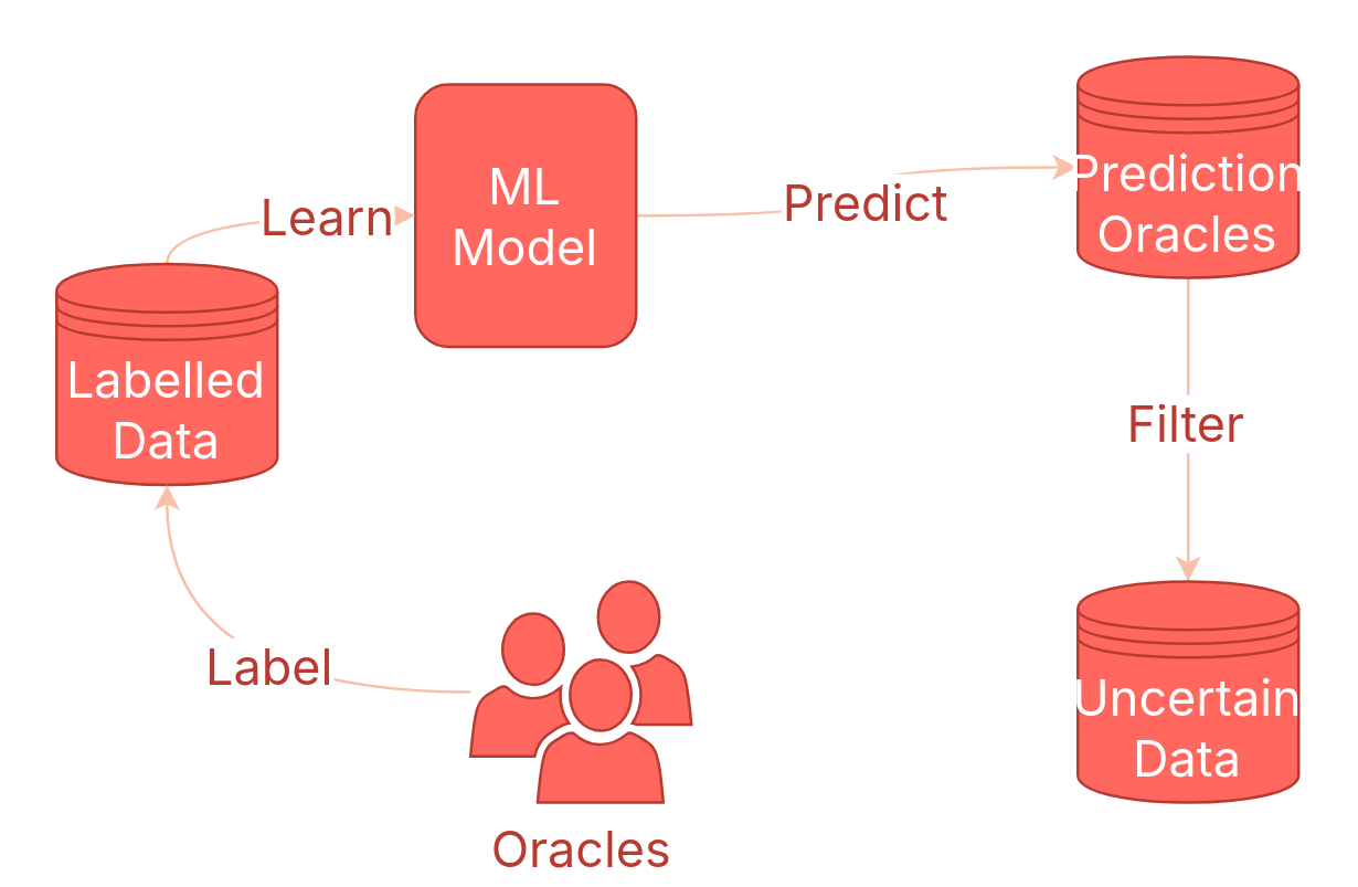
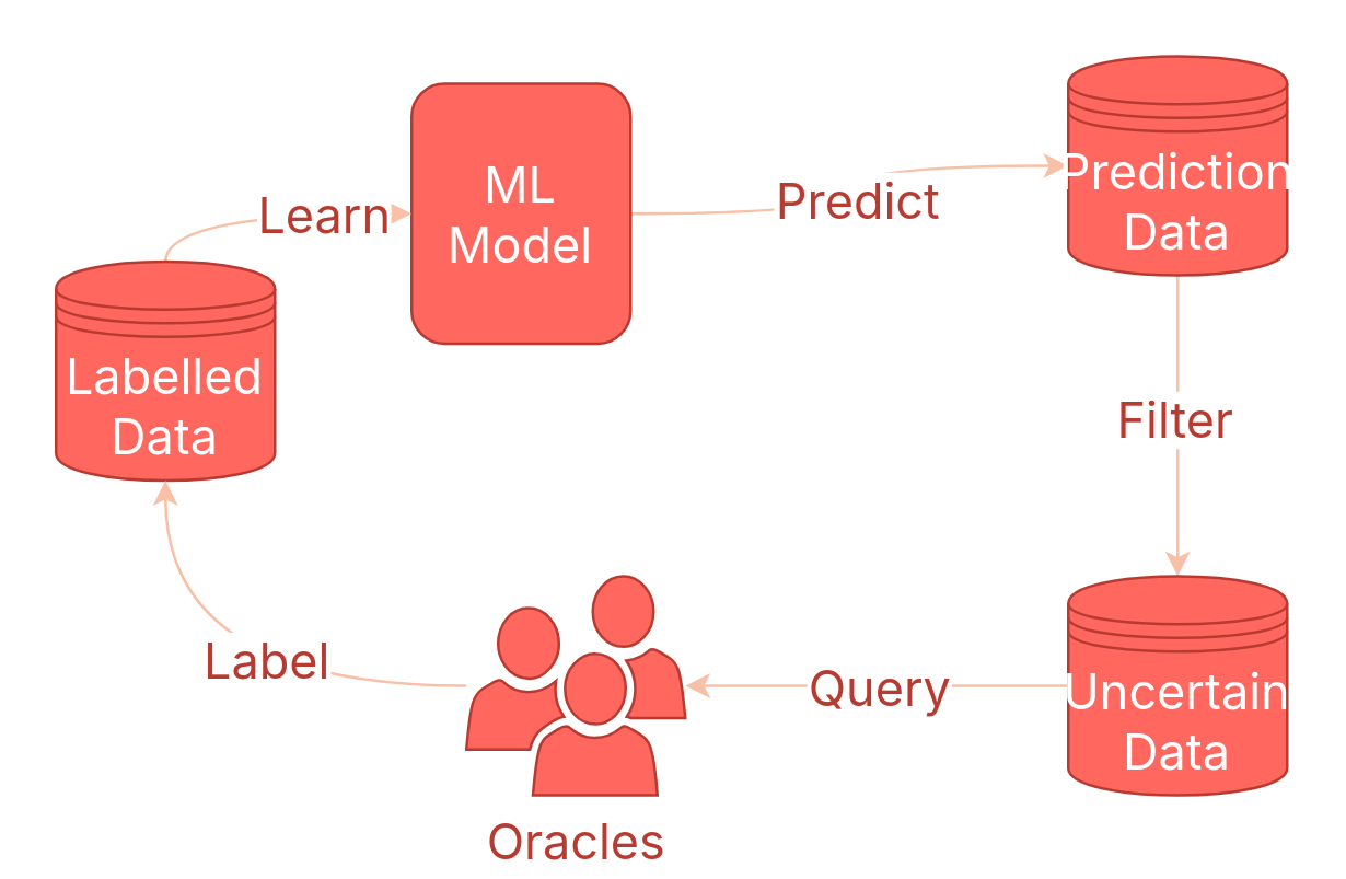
  <mxCell id="0" />
  <mxCell id="1" parent="0" />
  <mxCell id="2" style="edgeStyle=orthogonalEdgeStyle;curved=1;html=1;fontFamily=inter;fontSource=https%3A%2F%2Ffonts.googleapis.com%2Fcss%3Ffamily%3Dinter;fontSize=18;strokeColor=#F8C0A7;" parent="1" source="4" target="10" edge="1"><mxGeometry relative="1" as="geometry" /></mxCell>
  <mxCell id="3" value="&lt;font face=&quot;inter&quot; data-font-src=&quot;https://fonts.googleapis.com/css?family=inter&quot; style=&quot;font-size: 18px&quot; color=&quot;#b83b32&quot;&gt;Predict&lt;/font&gt;" style="edgeLabel;html=1;align=center;verticalAlign=middle;resizable=0;points=[];" vertex="1" connectable="0" parent="2"><mxGeometry x="-0.067" y="-2" relative="1" as="geometry"><mxPoint y="-2" as="offset" /></mxGeometry></mxCell>
  <mxCell id="4" value="&lt;span style=&quot;background-color: rgb(255 , 103 , 95)&quot;&gt;&lt;font style=&quot;font-size: 18px&quot; color=&quot;#ffffff&quot; data-font-src=&quot;https://fonts.googleapis.com/css?family=inter&quot; face=&quot;inter&quot;&gt;ML Model&lt;/font&gt;&lt;/span&gt;" style="rounded=1;whiteSpace=wrap;html=1;fillColor=#FF675F;fontColor=#333333;strokeColor=#B83B32;strokeWidth=1;" parent="1" vertex="1"><mxGeometry x="150" y="30" width="80" height="95" as="geometry" /></mxCell>
  <mxCell id="5" style="edgeStyle=orthogonalEdgeStyle;html=1;exitX=0.5;exitY=0;exitDx=0;exitDy=0;entryX=0;entryY=0.5;entryDx=0;entryDy=0;fontFamily=inter;fontSource=https%3A%2F%2Ffonts.googleapis.com%2Fcss%3Ffamily%3Dinter;fontSize=18;strokeColor=#F8C0A7;curved=1;" parent="1" source="7" target="4" edge="1"><mxGeometry relative="1" as="geometry" /></mxCell>
  <mxCell id="6" value="&lt;font face=&quot;inter&quot; data-font-src=&quot;https://fonts.googleapis.com/css?family=inter&quot; style=&quot;font-size: 18px&quot; color=&quot;#b83b32&quot;&gt;Learn&lt;/font&gt;" style="edgeLabel;html=1;align=center;verticalAlign=middle;resizable=0;points=[];" vertex="1" connectable="0" parent="5"><mxGeometry x="0.106" y="-9" relative="1" as="geometry"><mxPoint x="16" y="-9" as="offset" /></mxGeometry></mxCell>
  <mxCell id="7" value="&lt;font face=&quot;inter&quot; data-font-src=&quot;https://fonts.googleapis.com/css?family=inter&quot; style=&quot;font-size: 18px&quot; color=&quot;#ffffff&quot;&gt;Labelled&lt;br&gt;Data&lt;/font&gt;" style="shape=datastore;whiteSpace=wrap;html=1;fillColor=#FF675F;strokeColor=#B83B32;" parent="1" vertex="1"><mxGeometry x="20" y="95" width="80" height="80" as="geometry" /></mxCell>
  <mxCell id="8" value="" style="edgeStyle=orthogonalEdgeStyle;curved=1;html=1;fontFamily=inter;fontSource=https%3A%2F%2Ffonts.googleapis.com%2Fcss%3Ffamily%3Dinter;fontSize=18;strokeColor=#F8C0A7;" parent="1" source="10" target="13" edge="1"><mxGeometry relative="1" as="geometry" /></mxCell>
  <mxCell id="9" value="&lt;font face=&quot;inter&quot; data-font-src=&quot;https://fonts.googleapis.com/css?family=inter&quot; style=&quot;font-size: 18px&quot; color=&quot;#b83b32&quot;&gt;Filter&lt;/font&gt;" style="edgeLabel;html=1;align=center;verticalAlign=middle;resizable=0;points=[];" vertex="1" connectable="0" parent="8"><mxGeometry x="-0.054" y="-2" relative="1" as="geometry"><mxPoint as="offset" /></mxGeometry></mxCell>
- <mxCell id="10" value="&lt;font style=&quot;font-size: 18px&quot; face=&quot;inter&quot; data-font-src=&quot;https://fonts.googleapis.com/css?family=inter&quot; color=&quot;#ffffff&quot;&gt;&lt;font data-font-src=&quot;https://fonts.googleapis.com/css?family=inter&quot; style=&quot;font-size: 18px&quot;&gt;Prediction&lt;br&gt;&lt;/font&gt;Oracles&lt;/font&gt;" style="shape=datastore;whiteSpace=wrap;html=1;fillColor=#FF675F;strokeColor=#B83B32;" parent="1" vertex="1"><mxGeometry x="390" y="20" width="80" height="80" as="geometry" /></mxCell>
+ <mxCell id="10" value="&lt;font style=&quot;font-size: 18px&quot; face=&quot;inter&quot; data-font-src=&quot;https://fonts.googleapis.com/css?family=inter&quot; color=&quot;#ffffff&quot;&gt;&lt;font data-font-src=&quot;https://fonts.googleapis.com/css?family=inter&quot; style=&quot;font-size: 18px&quot;&gt;Prediction&lt;br&gt;&lt;/font&gt;Data&lt;/font&gt;" style="shape=datastore;whiteSpace=wrap;html=1;fillColor=#FF675F;strokeColor=#B83B32;" parent="1" vertex="1"><mxGeometry x="390" y="20" width="80" height="80" as="geometry" /></mxCell>
+ <mxCell id="11" style="edgeStyle=orthogonalEdgeStyle;curved=1;html=1;fontFamily=inter;fontSource=https%3A%2F%2Ffonts.googleapis.com%2Fcss%3Ffamily%3Dinter;fontSize=18;strokeColor=#F8C0A7;" parent="1" source="13" target="16" edge="1"><mxGeometry relative="1" as="geometry" /></mxCell>
+ <mxCell id="12" value="&lt;font style=&quot;font-size: 18px&quot; color=&quot;#b83b32&quot; face=&quot;inter&quot; data-font-src=&quot;https://fonts.googleapis.com/css?family=inter&quot;&gt;Query&lt;/font&gt;" style="edgeLabel;html=1;align=center;verticalAlign=middle;resizable=0;points=[];" vertex="1" connectable="0" parent="11"><mxGeometry x="-0.029" y="2" relative="1" as="geometry"><mxPoint x="-2" y="-2" as="offset" /></mxGeometry></mxCell>
  <mxCell id="13" value="&lt;font face=&quot;inter&quot; color=&quot;#ffffff&quot;&gt;&lt;span style=&quot;font-size: 18px&quot;&gt;Uncertain Data&lt;/span&gt;&lt;/font&gt;" style="shape=datastore;whiteSpace=wrap;html=1;fillColor=#FF675F;strokeColor=#B83B32;" parent="1" vertex="1"><mxGeometry x="390" y="210" width="80" height="80" as="geometry" /></mxCell>
  <mxCell id="14" style="edgeStyle=orthogonalEdgeStyle;curved=1;html=1;entryX=0.5;entryY=1;entryDx=0;entryDy=0;fontFamily=inter;fontSource=https%3A%2F%2Ffonts.googleapis.com%2Fcss%3Ffamily%3Dinter;fontSize=18;strokeColor=#F8C0A7;" parent="1" source="16" target="7" edge="1"><mxGeometry relative="1" as="geometry" /></mxCell>
  <mxCell id="15" value="&lt;font face=&quot;inter&quot; data-font-src=&quot;https://fonts.googleapis.com/css?family=inter&quot; style=&quot;font-size: 18px&quot; color=&quot;#b83b32&quot;&gt;Label&lt;/font&gt;" style="edgeLabel;html=1;align=center;verticalAlign=middle;resizable=0;points=[];fontColor=#FFFFFF;" parent="14" vertex="1" connectable="0"><mxGeometry x="-0.285" y="-3" relative="1" as="geometry"><mxPoint x="-8" y="-7" as="offset" /></mxGeometry></mxCell>
  <mxCell id="16" value="&lt;font color=&quot;#b83b32&quot;&gt;Oracles&lt;/font&gt;" style="sketch=0;pointerEvents=1;shadow=0;dashed=0;html=1;strokeColor=#B83B32;labelPosition=center;verticalLabelPosition=bottom;verticalAlign=top;outlineConnect=0;align=center;shape=mxgraph.office.users.users;fillColor=#FF675F;fontFamily=inter;fontSource=https%3A%2F%2Ffonts.googleapis.com%2Fcss%3Ffamily%3Dinter;fontSize=18;" parent="1" vertex="1"><mxGeometry x="170" y="210" width="80" height="80" as="geometry" /></mxCell>
